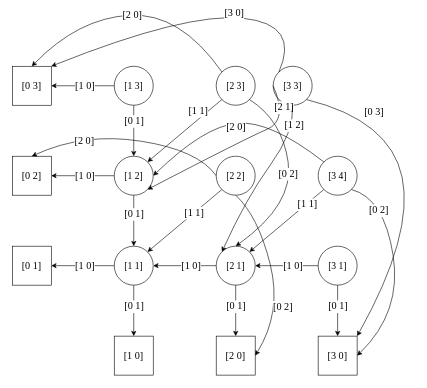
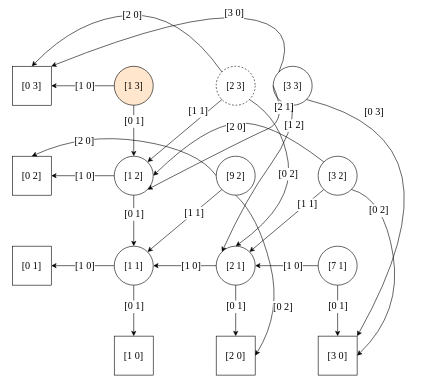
  <mxCell id="0" />
  <mxCell id="1" parent="0" />
  <mxCell id="2" value="&lt;p style=&quot;font-size: 16px&quot;&gt;&lt;font face=&quot;Lucida Console&quot;&gt;[3 3]&lt;/font&gt;&lt;/p&gt;" style="ellipse;whiteSpace=wrap;html=1;aspect=fixed;" vertex="1" parent="1"><mxGeometry x="455" y="110" width="65" height="65" as="geometry" /></mxCell>
- <mxCell id="3" value="&lt;p style=&quot;font-size: 16px&quot;&gt;&lt;font face=&quot;Lucida Console&quot;&gt;[2 3]&lt;/font&gt;&lt;/p&gt;" style="ellipse;whiteSpace=wrap;html=1;aspect=fixed;" vertex="1" parent="1"><mxGeometry x="360" y="110" width="65" height="65" as="geometry" /></mxCell>
- <mxCell id="4" value="&lt;p style=&quot;font-size: 16px&quot;&gt;&lt;font face=&quot;Lucida Console&quot;&gt;[1 3]&lt;/font&gt;&lt;/p&gt;" style="ellipse;whiteSpace=wrap;html=1;aspect=fixed;" vertex="1" parent="1"><mxGeometry x="190" y="110" width="65" height="65" as="geometry" /></mxCell>
- <mxCell id="5" value="&lt;p style=&quot;font-size: 16px&quot;&gt;&lt;font face=&quot;Lucida Console&quot;&gt;[3 4]&lt;/font&gt;&lt;/p&gt;" style="ellipse;whiteSpace=wrap;html=1;aspect=fixed;" vertex="1" parent="1"><mxGeometry x="530" y="260" width="65" height="65" as="geometry" /></mxCell>
- <mxCell id="6" value="&lt;p style=&quot;font-size: 16px&quot;&gt;&lt;font face=&quot;Lucida Console&quot;&gt;[3 1]&lt;/font&gt;&lt;/p&gt;" style="ellipse;whiteSpace=wrap;html=1;aspect=fixed;" vertex="1" parent="1"><mxGeometry x="530" y="410" width="65" height="65" as="geometry" /></mxCell>
- <mxCell id="7" value="&lt;p style=&quot;font-size: 16px&quot;&gt;&lt;font face=&quot;Lucida Console&quot;&gt;[2 2]&lt;/font&gt;&lt;/p&gt;" style="ellipse;whiteSpace=wrap;html=1;aspect=fixed;" vertex="1" parent="1"><mxGeometry x="360" y="260" width="65" height="65" as="geometry" /></mxCell>
+ <mxCell id="3" value="&lt;p style=&quot;font-size: 16px&quot;&gt;&lt;font face=&quot;Lucida Console&quot;&gt;[2 3]&lt;/font&gt;&lt;/p&gt;" style="ellipse;whiteSpace=wrap;html=1;aspect=fixed;dashed=1;" vertex="1" parent="1"><mxGeometry x="360" y="110" width="65" height="65" as="geometry" /></mxCell>
+ <mxCell id="4" value="&lt;p style=&quot;font-size: 16px&quot;&gt;&lt;font face=&quot;Lucida Console&quot;&gt;[1 3]&lt;/font&gt;&lt;/p&gt;" style="ellipse;whiteSpace=wrap;html=1;aspect=fixed;fillColor=#ffe6cc;" vertex="1" parent="1"><mxGeometry x="190" y="110" width="65" height="65" as="geometry" /></mxCell>
+ <mxCell id="5" value="&lt;p style=&quot;font-size: 16px&quot;&gt;&lt;font face=&quot;Lucida Console&quot;&gt;[3 2]&lt;/font&gt;&lt;/p&gt;" style="ellipse;whiteSpace=wrap;html=1;aspect=fixed;" vertex="1" parent="1"><mxGeometry x="530" y="260" width="65" height="65" as="geometry" /></mxCell>
+ <mxCell id="6" value="&lt;p style=&quot;font-size: 16px&quot;&gt;&lt;font face=&quot;Lucida Console&quot;&gt;[7 1]&lt;/font&gt;&lt;/p&gt;" style="ellipse;whiteSpace=wrap;html=1;aspect=fixed;" vertex="1" parent="1"><mxGeometry x="530" y="410" width="65" height="65" as="geometry" /></mxCell>
+ <mxCell id="7" value="&lt;p style=&quot;font-size: 16px&quot;&gt;&lt;font face=&quot;Lucida Console&quot;&gt;[9 2]&lt;/font&gt;&lt;/p&gt;" style="ellipse;whiteSpace=wrap;html=1;aspect=fixed;" vertex="1" parent="1"><mxGeometry x="360" y="260" width="65" height="65" as="geometry" /></mxCell>
  <mxCell id="8" value="&lt;font face=&quot;Lucida Console&quot; style=&quot;font-size: 17px;&quot;&gt;[0 3]&lt;/font&gt;" style="whiteSpace=wrap;html=1;aspect=fixed;fontSize=17;" vertex="1" parent="1"><mxGeometry x="20" y="110" width="65" height="65" as="geometry" /></mxCell>
  <mxCell id="9" value="&lt;font face=&quot;Lucida Console&quot; style=&quot;font-size: 17px&quot;&gt;[3 0]&lt;/font&gt;" style="whiteSpace=wrap;html=1;aspect=fixed;fontSize=17;" vertex="1" parent="1"><mxGeometry x="530" y="560" width="65" height="65" as="geometry" /></mxCell>
  <mxCell id="10" value="&lt;font face=&quot;Lucida Console&quot; style=&quot;font-size: 17px&quot;&gt;[2 0]&lt;/font&gt;" style="whiteSpace=wrap;html=1;aspect=fixed;fontSize=17;" vertex="1" parent="1"><mxGeometry x="360" y="560" width="65" height="65" as="geometry" /></mxCell>
  <mxCell id="11" value="&lt;font face=&quot;Lucida Console&quot; style=&quot;font-size: 17px&quot;&gt;[1 0]&lt;/font&gt;" style="whiteSpace=wrap;html=1;aspect=fixed;fontSize=17;" vertex="1" parent="1"><mxGeometry x="190" y="560" width="65" height="65" as="geometry" /></mxCell>
  <mxCell id="12" value="&lt;font face=&quot;Lucida Console&quot; style=&quot;font-size: 17px&quot;&gt;[0 2]&lt;/font&gt;" style="whiteSpace=wrap;html=1;aspect=fixed;fontSize=17;" vertex="1" parent="1"><mxGeometry x="20" y="260" width="65" height="65" as="geometry" /></mxCell>
  <mxCell id="13" value="&lt;font face=&quot;Lucida Console&quot; style=&quot;font-size: 17px&quot;&gt;[0 1]&lt;/font&gt;" style="whiteSpace=wrap;html=1;aspect=fixed;fontSize=17;" vertex="1" parent="1"><mxGeometry x="20" y="410" width="65" height="65" as="geometry" /></mxCell>
  <mxCell id="14" value="&lt;p style=&quot;font-size: 16px&quot;&gt;&lt;font face=&quot;Lucida Console&quot;&gt;[1 2]&lt;/font&gt;&lt;/p&gt;" style="ellipse;whiteSpace=wrap;html=1;aspect=fixed;" vertex="1" parent="1"><mxGeometry x="190" y="260" width="65" height="65" as="geometry" /></mxCell>
  <mxCell id="15" value="&lt;p style=&quot;font-size: 16px&quot;&gt;&lt;font face=&quot;Lucida Console&quot;&gt;[2 1]&lt;/font&gt;&lt;/p&gt;" style="ellipse;whiteSpace=wrap;html=1;aspect=fixed;" vertex="1" parent="1"><mxGeometry x="360" y="410" width="65" height="65" as="geometry" /></mxCell>
  <mxCell id="16" value="&lt;p style=&quot;font-size: 16px&quot;&gt;&lt;font face=&quot;Lucida Console&quot;&gt;[1 1]&lt;/font&gt;&lt;/p&gt;" style="ellipse;whiteSpace=wrap;html=1;aspect=fixed;" vertex="1" parent="1"><mxGeometry x="190" y="410" width="65" height="65" as="geometry" /></mxCell>
  <mxCell id="17" value="" style="endArrow=classic;html=1;fontSize=17;exitX=0;exitY=1;exitDx=0;exitDy=0;entryX=1;entryY=0;entryDx=0;entryDy=0;" edge="1" parent="1" source="7" target="16"><mxGeometry width="50" height="50" relative="1" as="geometry"><mxPoint x="359.999" y="320.001" as="sourcePoint" /><mxPoint x="235.961" y="424.039" as="targetPoint" /></mxGeometry></mxCell>
  <mxCell id="18" value="&lt;font face=&quot;Lucida Console&quot;&gt;[1 1]&lt;/font&gt;" style="edgeLabel;html=1;align=center;verticalAlign=middle;resizable=0;points=[];fontSize=17;" vertex="1" connectable="0" parent="17"><mxGeometry x="-0.254" relative="1" as="geometry"><mxPoint x="-1" as="offset" /></mxGeometry></mxCell>
  <mxCell id="19" value="" style="endArrow=classic;html=1;fontSize=17;exitX=0.5;exitY=1;exitDx=0;exitDy=0;entryX=0.5;entryY=0;entryDx=0;entryDy=0;" edge="1" parent="1" source="16" target="11"><mxGeometry width="50" height="50" relative="1" as="geometry"><mxPoint x="559.519" y="185.481" as="sourcePoint" /><mxPoint x="435.481" y="289.519" as="targetPoint" /></mxGeometry></mxCell>
  <mxCell id="20" value="&lt;font face=&quot;Lucida Console&quot;&gt;[0 1]&lt;/font&gt;" style="edgeLabel;html=1;align=center;verticalAlign=middle;resizable=0;points=[];fontSize=17;" vertex="1" connectable="0" parent="19"><mxGeometry x="-0.412" y="-1" relative="1" as="geometry"><mxPoint x="1" y="10" as="offset" /></mxGeometry></mxCell>
  <mxCell id="21" value="" style="endArrow=classic;html=1;fontSize=17;exitX=0;exitY=0.5;exitDx=0;exitDy=0;entryX=1;entryY=0.5;entryDx=0;entryDy=0;" edge="1" parent="1" source="16" target="13"><mxGeometry width="50" height="50" relative="1" as="geometry"><mxPoint x="254.999" y="325.001" as="sourcePoint" /><mxPoint x="120" y="440" as="targetPoint" /></mxGeometry></mxCell>
  <mxCell id="22" value="&lt;font face=&quot;Lucida Console&quot;&gt;[1 0]&lt;/font&gt;" style="edgeLabel;html=1;align=center;verticalAlign=middle;resizable=0;points=[];fontSize=17;" vertex="1" connectable="0" parent="21"><mxGeometry x="-0.238" y="3" relative="1" as="geometry"><mxPoint x="-10" y="-3" as="offset" /></mxGeometry></mxCell>
  <mxCell id="23" value="" style="endArrow=classic;html=1;fontSize=17;exitX=0.5;exitY=1;exitDx=0;exitDy=0;entryX=0.5;entryY=0;entryDx=0;entryDy=0;" edge="1" parent="1" source="15" target="10"><mxGeometry width="50" height="50" relative="1" as="geometry"><mxPoint x="579.519" y="205.481" as="sourcePoint" /><mxPoint x="455.481" y="309.519" as="targetPoint" /></mxGeometry></mxCell>
  <mxCell id="24" value="&lt;font face=&quot;Lucida Console&quot;&gt;[0 1]&lt;/font&gt;" style="edgeLabel;html=1;align=center;verticalAlign=middle;resizable=0;points=[];fontSize=17;" vertex="1" connectable="0" parent="23"><mxGeometry x="-0.412" y="1" relative="1" as="geometry"><mxPoint x="-1" y="10" as="offset" /></mxGeometry></mxCell>
  <mxCell id="25" value="" style="endArrow=classic;html=1;fontSize=17;exitX=0.5;exitY=1;exitDx=0;exitDy=0;entryX=0.5;entryY=0;entryDx=0;entryDy=0;" edge="1" parent="1" source="6" target="9"><mxGeometry width="50" height="50" relative="1" as="geometry"><mxPoint x="589.519" y="215.481" as="sourcePoint" /><mxPoint x="465.481" y="319.519" as="targetPoint" /></mxGeometry></mxCell>
  <mxCell id="26" value="&lt;font face=&quot;Lucida Console&quot;&gt;[0 1]&lt;/font&gt;" style="edgeLabel;html=1;align=center;verticalAlign=middle;resizable=0;points=[];fontSize=17;" vertex="1" connectable="0" parent="25"><mxGeometry x="-0.341" y="1" relative="1" as="geometry"><mxPoint x="-1" y="7" as="offset" /></mxGeometry></mxCell>
  <mxCell id="27" value="" style="endArrow=classic;html=1;fontSize=17;exitX=0;exitY=0.5;exitDx=0;exitDy=0;entryX=1;entryY=0.5;entryDx=0;entryDy=0;" edge="1" parent="1" source="14" target="12"><mxGeometry width="50" height="50" relative="1" as="geometry"><mxPoint x="599.519" y="225.481" as="sourcePoint" /><mxPoint x="475.481" y="329.519" as="targetPoint" /></mxGeometry></mxCell>
  <mxCell id="28" value="&lt;font face=&quot;Lucida Console&quot;&gt;[1 0]&lt;/font&gt;" style="edgeLabel;html=1;align=center;verticalAlign=middle;resizable=0;points=[];fontSize=17;" vertex="1" connectable="0" parent="27"><mxGeometry x="-0.257" y="-1" relative="1" as="geometry"><mxPoint x="-11" y="1" as="offset" /></mxGeometry></mxCell>
  <mxCell id="29" value="" style="endArrow=classic;html=1;fontSize=17;exitX=0;exitY=0.5;exitDx=0;exitDy=0;entryX=1;entryY=0.5;entryDx=0;entryDy=0;" edge="1" parent="1" source="4" target="8"><mxGeometry width="50" height="50" relative="1" as="geometry"><mxPoint x="190" y="210" as="sourcePoint" /><mxPoint x="85" y="210" as="targetPoint" /></mxGeometry></mxCell>
  <mxCell id="30" value="&lt;font face=&quot;Lucida Console&quot;&gt;[1 0]&lt;/font&gt;" style="edgeLabel;html=1;align=center;verticalAlign=middle;resizable=0;points=[];fontSize=17;" vertex="1" connectable="0" parent="29"><mxGeometry x="-0.448" relative="1" as="geometry"><mxPoint x="-21" as="offset" /></mxGeometry></mxCell>
  <mxCell id="31" value="" style="endArrow=classic;html=1;fontSize=17;exitX=0.5;exitY=1;exitDx=0;exitDy=0;entryX=0.5;entryY=0;entryDx=0;entryDy=0;" edge="1" parent="1" source="14" target="16"><mxGeometry width="50" height="50" relative="1" as="geometry"><mxPoint x="210" y="312.5" as="sourcePoint" /><mxPoint x="105" y="312.5" as="targetPoint" /></mxGeometry></mxCell>
  <mxCell id="32" value="&lt;font face=&quot;Lucida Console&quot;&gt;[0 1]&lt;/font&gt;" style="edgeLabel;html=1;align=center;verticalAlign=middle;resizable=0;points=[];fontSize=17;" vertex="1" connectable="0" parent="31"><mxGeometry x="-0.271" relative="1" as="geometry"><mxPoint as="offset" /></mxGeometry></mxCell>
  <mxCell id="33" value="" style="endArrow=classic;html=1;fontSize=17;exitX=0.5;exitY=1;exitDx=0;exitDy=0;entryX=0.5;entryY=0;entryDx=0;entryDy=0;" edge="1" parent="1" source="4" target="14"><mxGeometry width="50" height="50" relative="1" as="geometry"><mxPoint x="220" y="322.5" as="sourcePoint" /><mxPoint x="115" y="322.5" as="targetPoint" /></mxGeometry></mxCell>
  <mxCell id="34" value="&lt;font face=&quot;Lucida Console&quot;&gt;[0 1]&lt;/font&gt;" style="edgeLabel;html=1;align=center;verticalAlign=middle;resizable=0;points=[];fontSize=17;" vertex="1" connectable="0" parent="33"><mxGeometry x="-0.388" relative="1" as="geometry"><mxPoint as="offset" /></mxGeometry></mxCell>
  <mxCell id="35" value="" style="endArrow=classic;html=1;fontSize=17;exitX=0;exitY=0.5;exitDx=0;exitDy=0;entryX=1;entryY=0.5;entryDx=0;entryDy=0;" edge="1" parent="1" source="6" target="15"><mxGeometry width="50" height="50" relative="1" as="geometry"><mxPoint x="230" y="332.5" as="sourcePoint" /><mxPoint x="420" y="360" as="targetPoint" /></mxGeometry></mxCell>
  <mxCell id="36" value="&lt;font face=&quot;Lucida Console&quot;&gt;[1 0]&lt;/font&gt;" style="edgeLabel;html=1;align=center;verticalAlign=middle;resizable=0;points=[];fontSize=17;" vertex="1" connectable="0" parent="35"><mxGeometry x="-0.181" y="1" relative="1" as="geometry"><mxPoint as="offset" /></mxGeometry></mxCell>
  <mxCell id="37" value="" style="endArrow=classic;html=1;fontSize=17;exitX=0;exitY=0.5;exitDx=0;exitDy=0;entryX=1;entryY=0.5;entryDx=0;entryDy=0;" edge="1" parent="1" source="15" target="16"><mxGeometry width="50" height="50" relative="1" as="geometry"><mxPoint x="240" y="342.5" as="sourcePoint" /><mxPoint x="135" y="342.5" as="targetPoint" /></mxGeometry></mxCell>
  <mxCell id="38" value="&lt;font face=&quot;Lucida Console&quot;&gt;[1 0]&lt;/font&gt;" style="edgeLabel;html=1;align=center;verticalAlign=middle;resizable=0;points=[];fontSize=17;" vertex="1" connectable="0" parent="37"><mxGeometry x="-0.181" y="1" relative="1" as="geometry"><mxPoint as="offset" /></mxGeometry></mxCell>
  <mxCell id="39" value="" style="endArrow=classic;html=1;fontSize=17;exitX=0;exitY=1;exitDx=0;exitDy=0;entryX=1;entryY=0;entryDx=0;entryDy=0;" edge="1" parent="1" source="3" target="14"><mxGeometry width="50" height="50" relative="1" as="geometry"><mxPoint x="250" y="352.5" as="sourcePoint" /><mxPoint x="145" y="352.5" as="targetPoint" /></mxGeometry></mxCell>
  <mxCell id="40" value="&lt;font face=&quot;Lucida Console&quot;&gt;[1 1]&lt;/font&gt;" style="edgeLabel;html=1;align=center;verticalAlign=middle;resizable=0;points=[];fontSize=17;" vertex="1" connectable="0" parent="39"><mxGeometry x="-0.632" relative="1" as="geometry"><mxPoint x="-17" as="offset" /></mxGeometry></mxCell>
  <mxCell id="41" value="" style="endArrow=classic;html=1;fontSize=17;exitX=0;exitY=1;exitDx=0;exitDy=0;entryX=1;entryY=0;entryDx=0;entryDy=0;" edge="1" parent="1" source="5" target="15"><mxGeometry width="50" height="50" relative="1" as="geometry"><mxPoint x="260" y="362.5" as="sourcePoint" /><mxPoint x="155" y="362.5" as="targetPoint" /></mxGeometry></mxCell>
  <mxCell id="42" value="&lt;font face=&quot;Lucida Console&quot;&gt;[1 1]&lt;/font&gt;" style="edgeLabel;html=1;align=center;verticalAlign=middle;resizable=0;points=[];fontSize=17;" vertex="1" connectable="0" parent="41"><mxGeometry x="-0.545" y="1" relative="1" as="geometry"><mxPoint as="offset" /></mxGeometry></mxCell>
  <mxCell id="43" value="" style="curved=1;endArrow=classic;html=1;fontSize=17;exitX=0;exitY=0;exitDx=0;exitDy=0;entryX=1;entryY=0;entryDx=0;entryDy=0;" edge="1" parent="1" source="2" target="8"><mxGeometry width="50" height="50" relative="1" as="geometry"><mxPoint x="370" y="50" as="sourcePoint" /><mxPoint x="420" y="0" as="targetPoint" /><Array as="points"><mxPoint x="500" y="40" /><mxPoint x="310" y="20" /></Array></mxGeometry></mxCell>
  <mxCell id="44" value="&lt;font face=&quot;Lucida Console&quot;&gt;[3 0]&lt;/font&gt;" style="edgeLabel;html=1;align=center;verticalAlign=middle;resizable=0;points=[];fontSize=17;" vertex="1" connectable="0" parent="43"><mxGeometry x="-0.036" y="-1" relative="1" as="geometry"><mxPoint x="52" as="offset" /></mxGeometry></mxCell>
  <mxCell id="45" value="" style="curved=1;endArrow=classic;html=1;fontSize=17;exitX=1;exitY=1;exitDx=0;exitDy=0;entryX=1;entryY=0;entryDx=0;entryDy=0;" edge="1" parent="1" source="2" target="9"><mxGeometry width="50" height="50" relative="1" as="geometry"><mxPoint x="549.519" y="129.519" as="sourcePoint" /><mxPoint x="232.5" y="120" as="targetPoint" /><Array as="points"><mxPoint x="650" y="200" /><mxPoint x="690" y="390" /></Array></mxGeometry></mxCell>
  <mxCell id="46" value="&lt;font face=&quot;Lucida Console&quot;&gt;[0 3]&lt;/font&gt;" style="edgeLabel;html=1;align=center;verticalAlign=middle;resizable=0;points=[];fontSize=17;" vertex="1" connectable="0" parent="45"><mxGeometry x="-0.365" y="-15" relative="1" as="geometry"><mxPoint x="-18" y="-42" as="offset" /></mxGeometry></mxCell>
  <mxCell id="47" value="&lt;font face=&quot;Lucida Console&quot;&gt;[2 0]&lt;/font&gt;" style="curved=1;endArrow=classic;html=1;fontSize=17;exitX=0;exitY=0;exitDx=0;exitDy=0;entryX=0.5;entryY=0;entryDx=0;entryDy=0;" edge="1" parent="1" source="3" target="8"><mxGeometry width="50" height="50" relative="1" as="geometry"><mxPoint x="150" y="40" as="sourcePoint" /><mxPoint x="200" y="-10" as="targetPoint" /><Array as="points"><mxPoint x="300" y="20" /><mxPoint x="130" y="30" /></Array></mxGeometry></mxCell>
  <mxCell id="48" value="" style="curved=1;endArrow=classic;html=1;fontSize=17;exitX=1;exitY=1;exitDx=0;exitDy=0;entryX=1;entryY=0.5;entryDx=0;entryDy=0;" edge="1" parent="1" source="5" target="9"><mxGeometry width="50" height="50" relative="1" as="geometry"><mxPoint x="340" y="0" as="sourcePoint" /><mxPoint x="390" y="-50" as="targetPoint" /><Array as="points"><mxPoint x="640" y="330" /><mxPoint x="670" y="520" /></Array></mxGeometry></mxCell>
  <mxCell id="49" value="&lt;font face=&quot;Lucida Console&quot;&gt;[0 2]&lt;/font&gt;" style="edgeLabel;html=1;align=center;verticalAlign=middle;resizable=0;points=[];fontSize=17;" vertex="1" connectable="0" parent="48"><mxGeometry x="-0.504" y="-8" relative="1" as="geometry"><mxPoint x="-7" y="-12" as="offset" /></mxGeometry></mxCell>
  <mxCell id="50" value="" style="curved=1;endArrow=classic;html=1;fontSize=17;exitX=1;exitY=1;exitDx=0;exitDy=0;entryX=0.5;entryY=0;entryDx=0;entryDy=0;" edge="1" parent="1" source="3" target="15"><mxGeometry width="50" height="50" relative="1" as="geometry"><mxPoint x="10" y="40" as="sourcePoint" /><mxPoint x="60" y="-10" as="targetPoint" /><Array as="points"><mxPoint x="470" y="200" /><mxPoint x="490" y="340" /></Array></mxGeometry></mxCell>
  <mxCell id="51" value="&lt;font face=&quot;Lucida Console&quot;&gt;[0 2]&lt;/font&gt;" style="edgeLabel;html=1;align=center;verticalAlign=middle;resizable=0;points=[];fontSize=17;" vertex="1" connectable="0" parent="50"><mxGeometry x="-0.31" y="-4" relative="1" as="geometry"><mxPoint x="7" y="42" as="offset" /></mxGeometry></mxCell>
  <mxCell id="52" value="" style="curved=1;endArrow=classic;html=1;fontSize=17;exitX=0;exitY=0;exitDx=0;exitDy=0;entryX=1;entryY=0.5;entryDx=0;entryDy=0;" edge="1" parent="1" source="5" target="14"><mxGeometry width="50" height="50" relative="1" as="geometry"><mxPoint x="-10" y="30" as="sourcePoint" /><mxPoint x="40" y="-20" as="targetPoint" /><Array as="points"><mxPoint x="450" y="200" /><mxPoint x="340" y="210" /></Array></mxGeometry></mxCell>
  <mxCell id="53" value="&lt;font face=&quot;Lucida Console&quot;&gt;[2 0]&lt;/font&gt;" style="edgeLabel;html=1;align=center;verticalAlign=middle;resizable=0;points=[];fontSize=17;" vertex="1" connectable="0" parent="52"><mxGeometry x="-0.143" y="1" relative="1" as="geometry"><mxPoint x="-24" y="6" as="offset" /></mxGeometry></mxCell>
  <mxCell id="54" value="" style="curved=1;endArrow=classic;html=1;fontSize=17;exitX=0.5;exitY=1;exitDx=0;exitDy=0;entryX=1;entryY=0.5;entryDx=0;entryDy=0;" edge="1" parent="1" source="7" target="10"><mxGeometry width="50" height="50" relative="1" as="geometry"><mxPoint x="-150" y="360" as="sourcePoint" /><mxPoint x="-100" y="310" as="targetPoint" /><Array as="points"><mxPoint x="430" y="360" /><mxPoint x="470" y="520" /></Array></mxGeometry></mxCell>
  <mxCell id="55" value="&lt;font face=&quot;Lucida Console&quot;&gt;[0 2]&lt;/font&gt;" style="edgeLabel;html=1;align=center;verticalAlign=middle;resizable=0;points=[];fontSize=17;" vertex="1" connectable="0" parent="54"><mxGeometry x="0.352" y="-12" relative="1" as="geometry"><mxPoint x="15" as="offset" /></mxGeometry></mxCell>
  <mxCell id="56" value="" style="curved=1;endArrow=classic;html=1;fontSize=17;exitX=0;exitY=0.5;exitDx=0;exitDy=0;entryX=0.5;entryY=0;entryDx=0;entryDy=0;" edge="1" parent="1" source="7" target="12"><mxGeometry width="50" height="50" relative="1" as="geometry"><mxPoint x="-60" y="290" as="sourcePoint" /><mxPoint x="-10" y="240" as="targetPoint" /><Array as="points"><mxPoint x="330" y="250" /><mxPoint x="140" y="220" /></Array></mxGeometry></mxCell>
  <mxCell id="57" value="&lt;font face=&quot;Lucida Console&quot;&gt;[2 0]&lt;/font&gt;" style="edgeLabel;html=1;align=center;verticalAlign=middle;resizable=0;points=[];fontSize=17;" vertex="1" connectable="0" parent="56"><mxGeometry x="0.477" y="13" relative="1" as="geometry"><mxPoint x="1" as="offset" /></mxGeometry></mxCell>
  <mxCell id="58" value="" style="curved=1;endArrow=classic;html=1;fontSize=17;exitX=0;exitY=0.5;exitDx=0;exitDy=0;entryX=1;entryY=1;entryDx=0;entryDy=0;" edge="1" parent="1" source="2" target="14"><mxGeometry width="50" height="50" relative="1" as="geometry"><mxPoint x="40" y="50" as="sourcePoint" /><mxPoint x="-10" y="50" as="targetPoint" /><Array as="points"><mxPoint x="480" y="200" /><mxPoint x="410" y="230" /></Array></mxGeometry></mxCell>
  <mxCell id="59" value="&lt;font face=&quot;Lucida Console&quot;&gt;[2 1]&lt;/font&gt;" style="edgeLabel;html=1;align=center;verticalAlign=middle;resizable=0;points=[];fontSize=17;" vertex="1" connectable="0" parent="58"><mxGeometry x="-0.689" y="-3" relative="1" as="geometry"><mxPoint y="-11" as="offset" /></mxGeometry></mxCell>
  <mxCell id="60" value="" style="curved=1;endArrow=classic;html=1;fontSize=17;exitX=0.5;exitY=1;exitDx=0;exitDy=0;entryX=0;entryY=0;entryDx=0;entryDy=0;" edge="1" parent="1" source="2" target="15"><mxGeometry width="50" height="50" relative="1" as="geometry"><mxPoint x="-20" y="40" as="sourcePoint" /><mxPoint x="30" y="-10" as="targetPoint" /><Array as="points"><mxPoint x="490" y="220" /><mxPoint x="410" y="330" /></Array></mxGeometry></mxCell>
  <mxCell id="61" value="&lt;font face=&quot;Lucida Console&quot;&gt;[1 2]&lt;/font&gt;" style="edgeLabel;html=1;align=center;verticalAlign=middle;resizable=0;points=[];fontSize=17;" vertex="1" connectable="0" parent="60"><mxGeometry x="-0.831" y="1" relative="1" as="geometry"><mxPoint y="10" as="offset" /></mxGeometry></mxCell>
